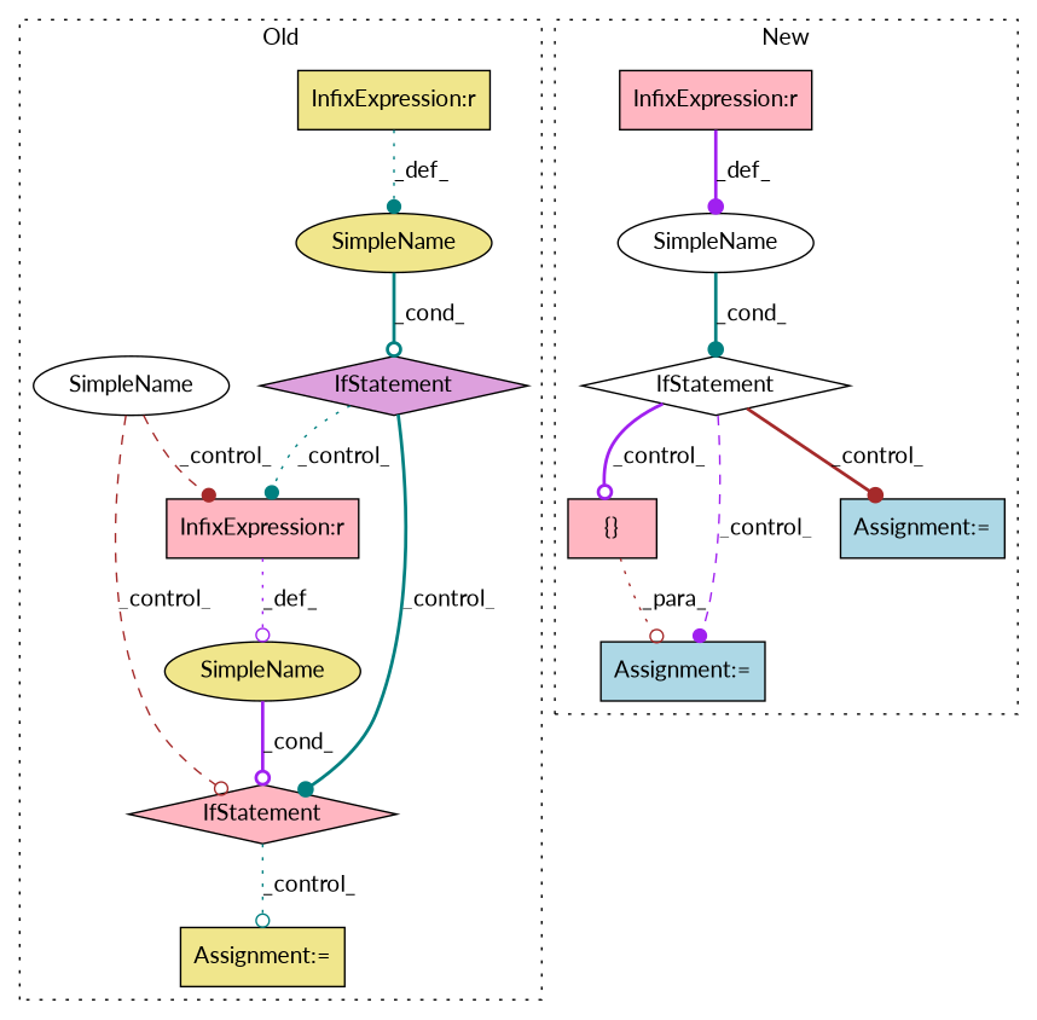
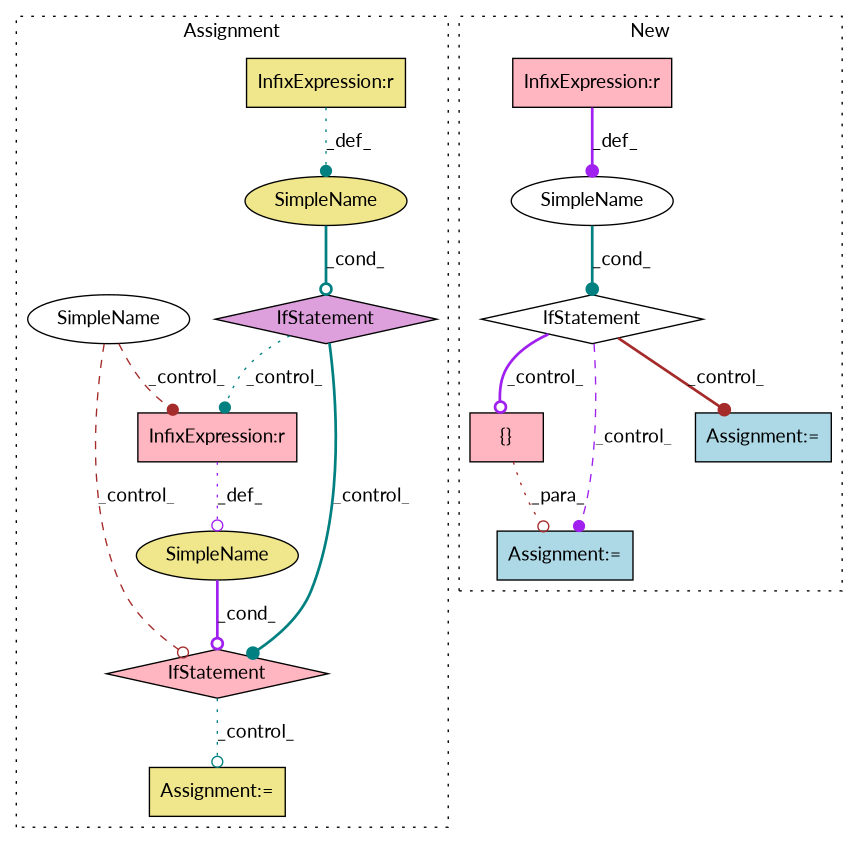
  digraph {
    fontname=Lato
    node [a=42 shape=box style=filled fillcolor=khaki fontname=Lato]
    edge [color=teal style=bold arrowhead=dot fontname=Lato]
    n1 [a=25 l="4,2" label=IfStatement s="1006,1074" shape=diamond fillcolor=plum]
    n2 [a=7 l=1 label="Assignment:=" s=1859]
    n3 [label=SimpleName shape=ellipse]
    n4 [a=27 l=4 label="InfixExpression:r" s=1040]
    n5 [a=25 l="4,2" label=IfStatement s="1650,1736" shape=diamond fillcolor=lightpink]
    n6 [label=SimpleName shape=ellipse]
    n7 [a=27 l=4 label="InfixExpression:r" s=1686 fillcolor=lightpink]
    n8 [label=SimpleName shape=ellipse fillcolor=white]
    n9 [a=4 l="1,1" label="{}" s="1419,1423" fillcolor=lightpink]
    n10 [a=7 l=1 label="Assignment:=" s=1378 fillcolor=lightblue]
    n11 [label=SimpleName shape=ellipse fillcolor=white]
    n12 [a=25 l="4,2" label=IfStatement s="1327,1352" shape=diamond fillcolor=white]
    n13 [a=27 l=4 label="InfixExpression:r" s=1344 fillcolor=lightpink]
    n14 [a=7 l=1 label="Assignment:=" s=1463 fillcolor=lightblue]
    subgraph cluster_1 {
-     label=Old
+     label=Assignment
      style=dotted
      n1
      n2
      n3
      n4
      n5
      n6
      n7
      n8
    }
    subgraph cluster_2 {
      label=New
      style=dotted
      n9
      n10
      n11
      n12
      n13
      n14
    }
    n1 -> n5 [label=_control_]
    n1 -> n7 [label=_control_ style=dotted]
    n3 -> n1 [label=_cond_ arrowhead=odot]
    n4 -> n3 [label=_def_ style=dotted]
    n5 -> n2 [label=_control_ style=dotted arrowhead=odot]
    n6 -> n5 [label=_cond_ color=purple arrowhead=odot]
    n7 -> n6 [label=_def_ color=purple style=dotted arrowhead=odot]
    n8 -> n5 [label=_control_ color=brown style=dashed arrowhead=odot]
    n8 -> n7 [label=_control_ color=brown style=dashed]
    n9 -> n10 [label=_para_ color=brown style=dotted arrowhead=odot]
    n11 -> n12 [label=_cond_]
    n12 -> n9 [label=_control_ color=purple arrowhead=odot]
    n12 -> n10 [label=_control_ color=purple style=dashed]
    n12 -> n14 [label=_control_ color=brown]
    n13 -> n11 [label=_def_ color=purple]
  }
